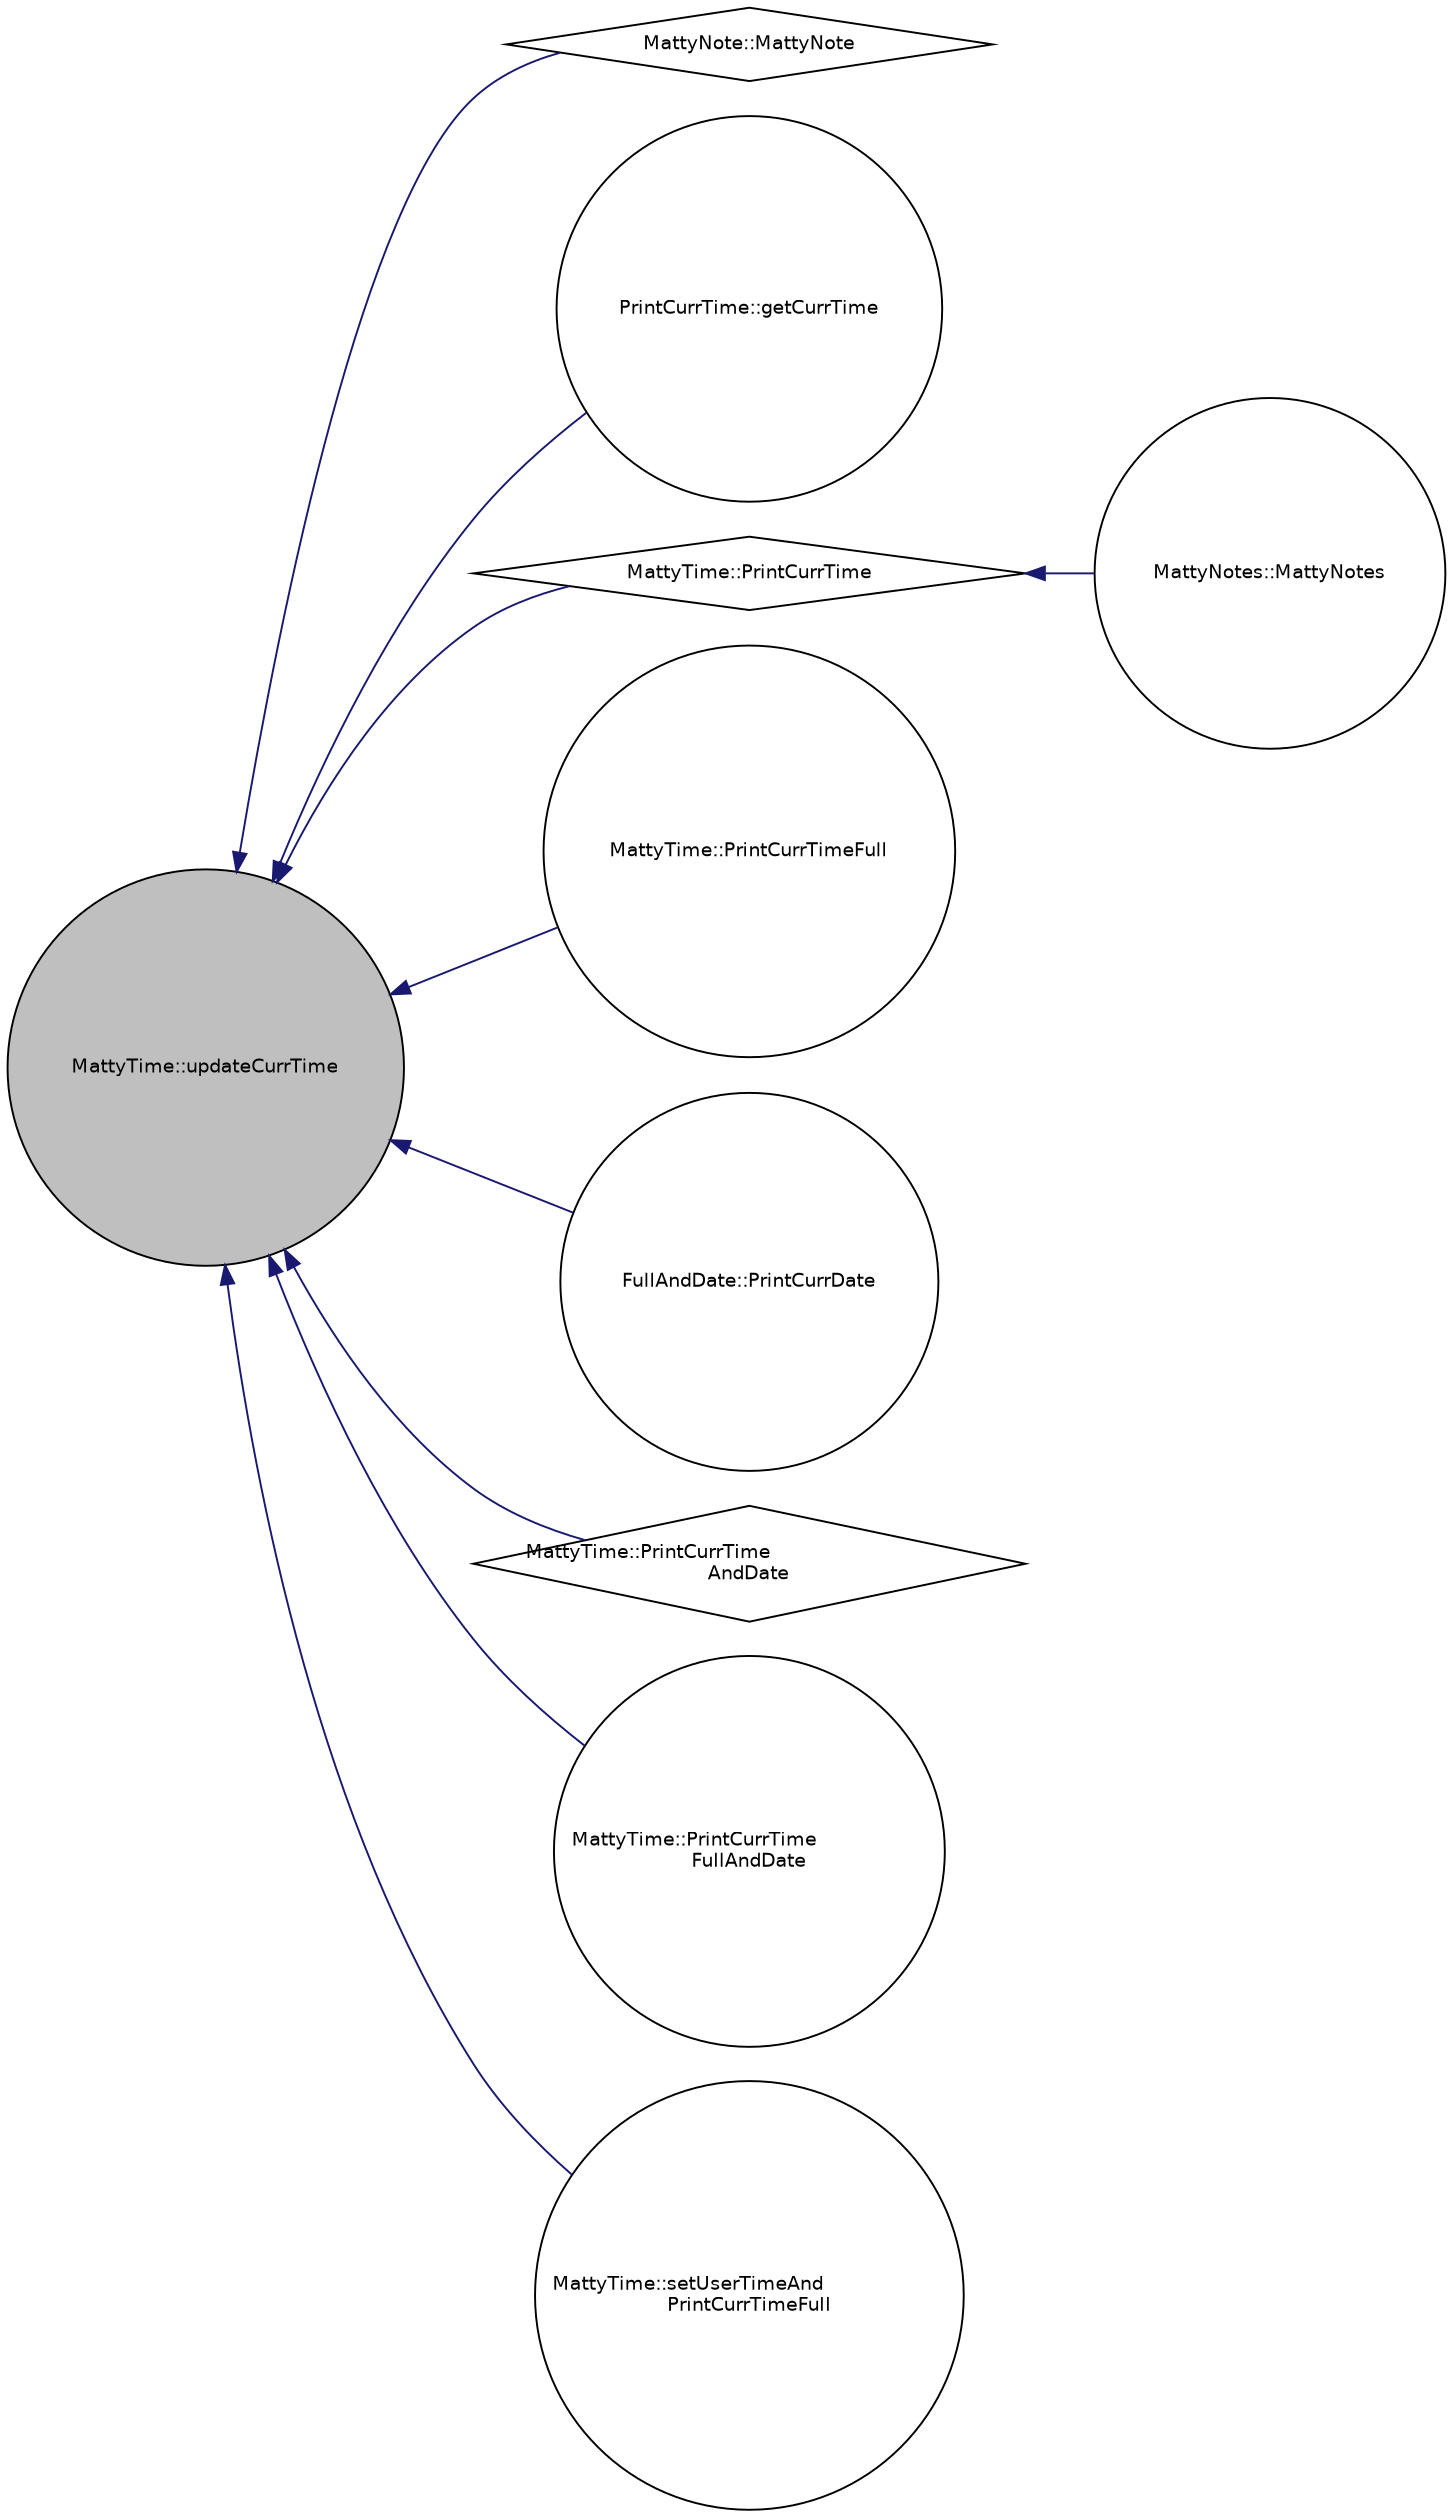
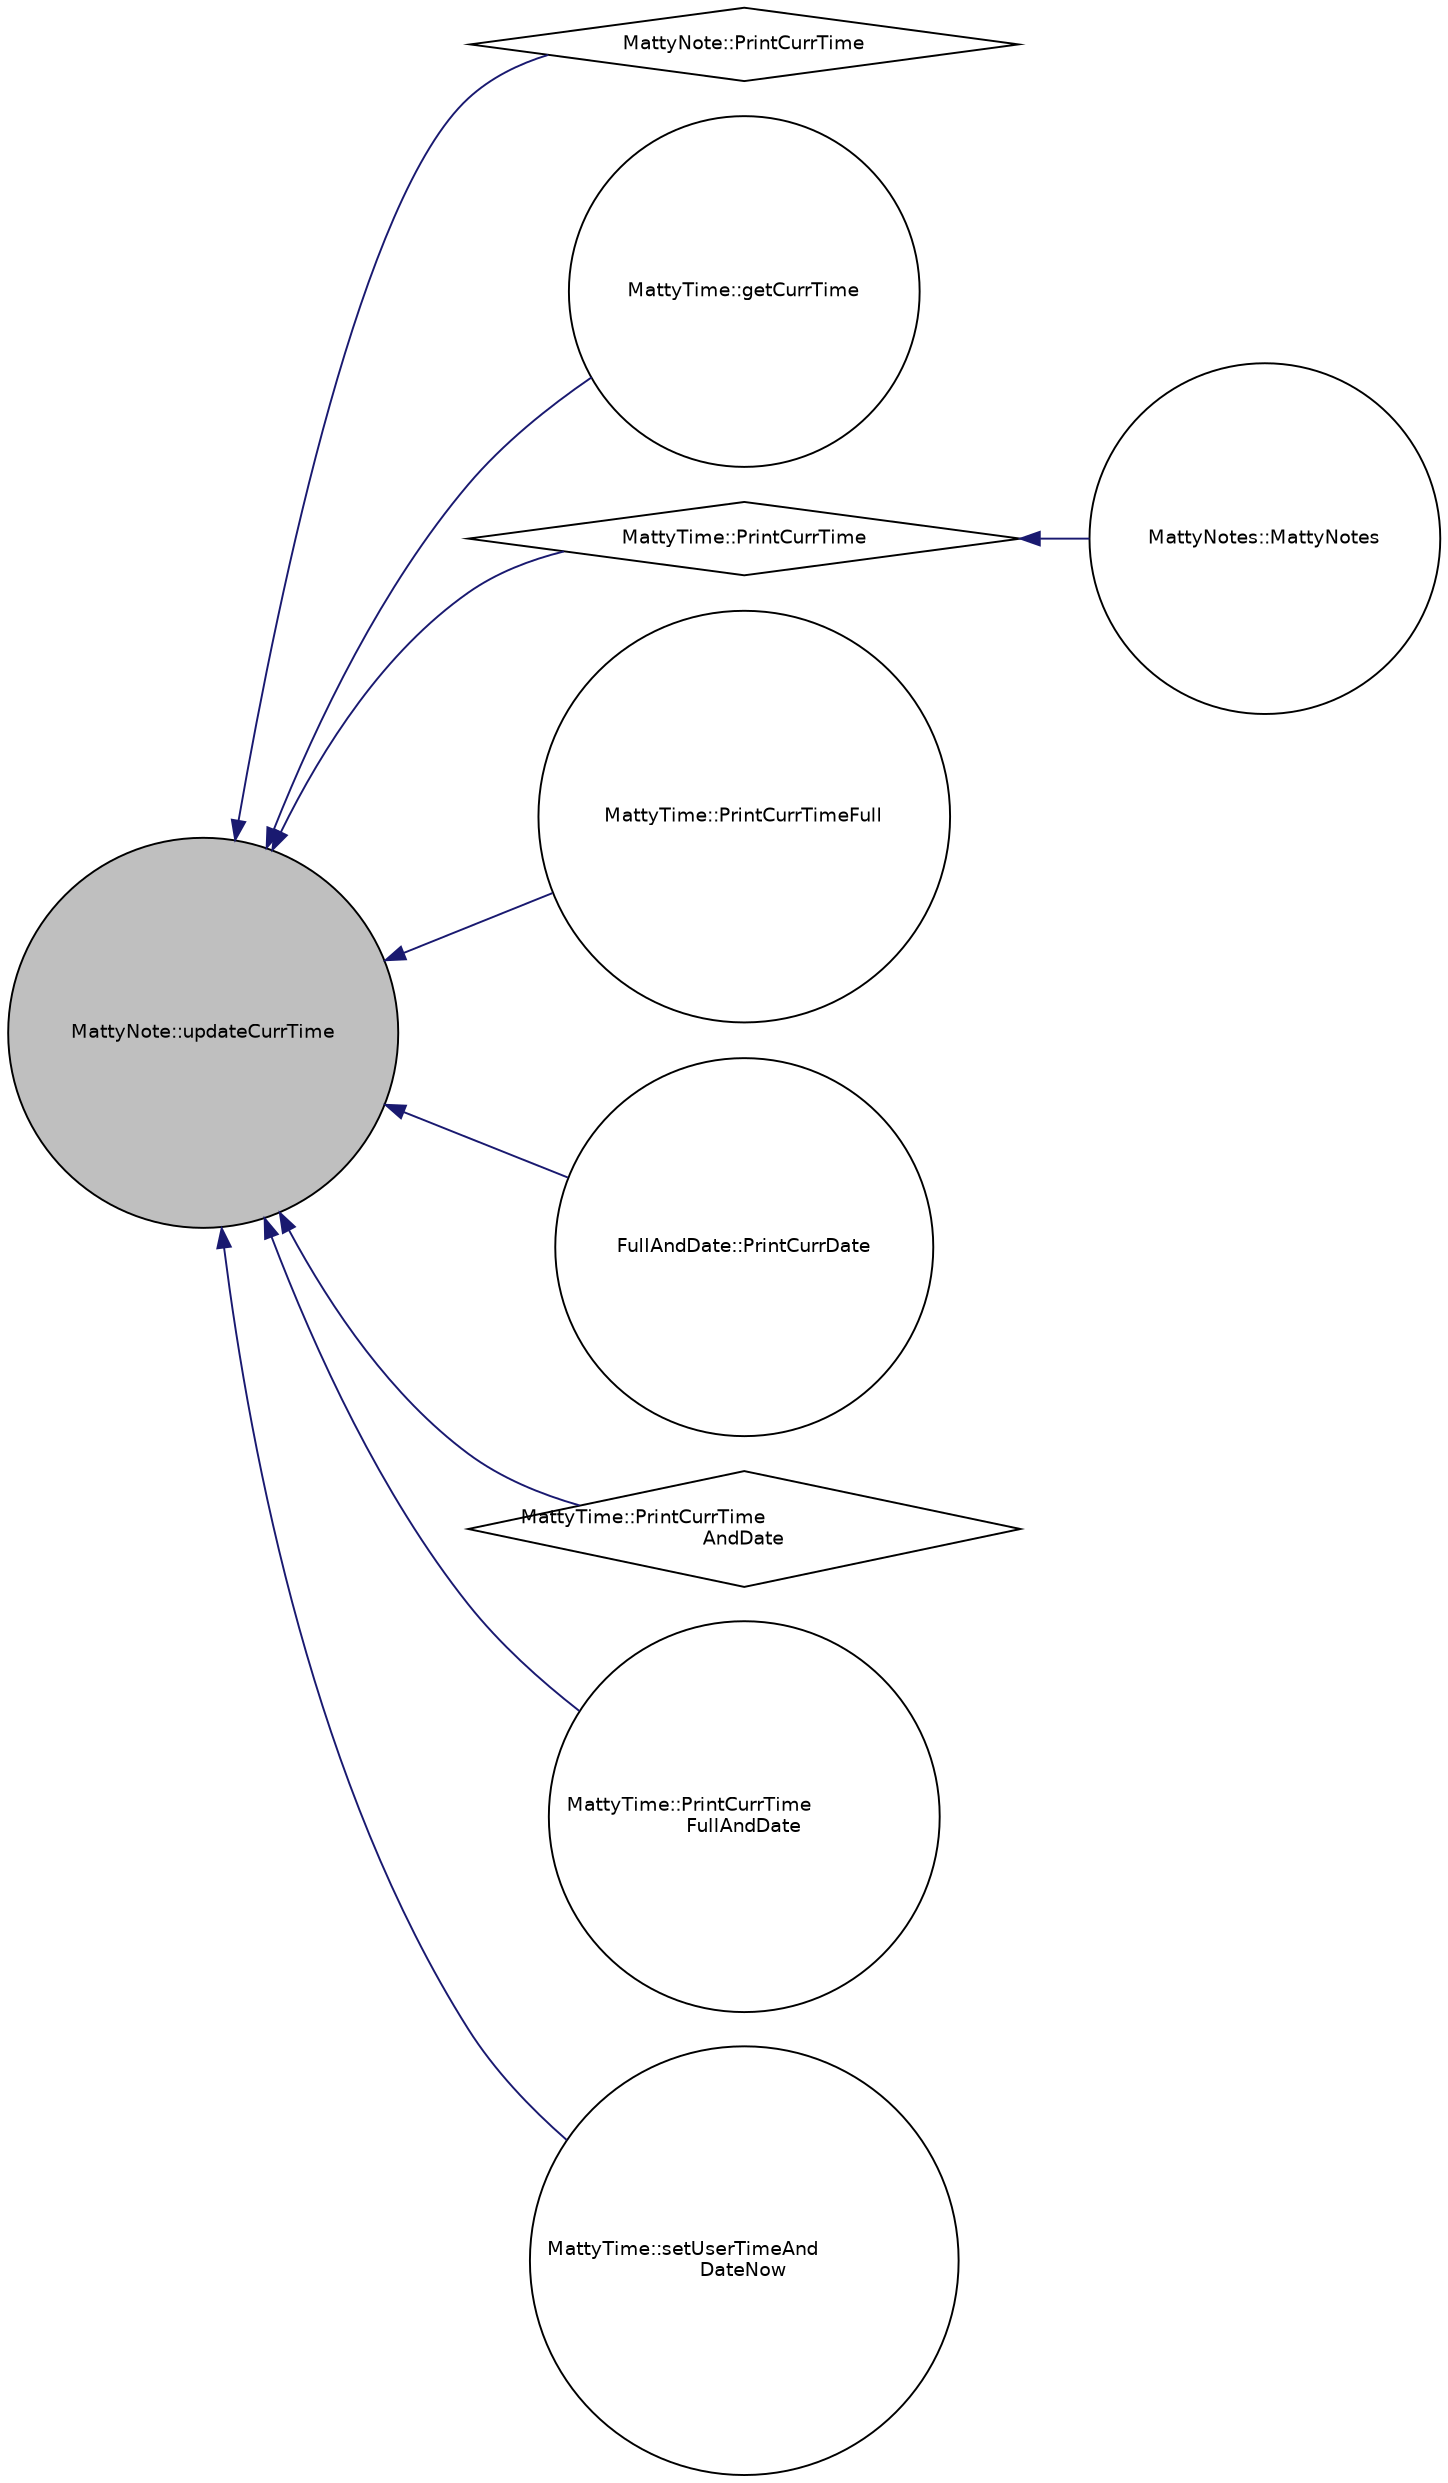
  digraph {
    rankdir=LR
    node [color=black fillcolor=white fontname=Helvetica fontsize=10 shape=circle style=filled]
    edge [color=midnightblue dir=back fontname=Helvetica fontsize=10 labelfontname=Helvetica labelfontsize=10 style=solid]
-   n1 [fillcolor=grey75 fontcolor=black height=0.2 label="MattyTime::updateCurrTime" width=0.4]
-   n2 [height=0.2 label="MattyNote::MattyNote" shape=diamond width=0.4]
-   n3 [height=0.2 label="PrintCurrTime::getCurrTime" width=0.4]
+   n1 [fillcolor=grey75 fontcolor=black height=0.2 label="MattyNote::updateCurrTime" width=0.4]
+   n2 [height=0.2 label="MattyNote::PrintCurrTime" shape=diamond width=0.4]
+   n3 [height=0.2 label="MattyTime::getCurrTime" width=0.4]
    n4 [height=0.2 label="MattyTime::PrintCurrTime" shape=diamond width=0.4]
    n5 [height=0.2 label="MattyTime::PrintCurrTimeFull" width=0.4]
    n6 [height=0.2 label="FullAndDate::PrintCurrDate" width=0.4]
    n7 [height=0.2 label="MattyTime::PrintCurrTime\lAndDate" shape=diamond width=0.4]
    n8 [height=0.2 label="MattyTime::PrintCurrTime\lFullAndDate" width=0.4]
-   n9 [height=0.2 label="MattyTime::setUserTimeAnd\lPrintCurrTimeFull" width=0.4]
+   n9 [height=0.2 label="MattyTime::setUserTimeAnd\lDateNow" width=0.4]
    n10 [height=0.2 label="MattyNotes::MattyNotes" width=0.4]
    n1 -> n2
    n1 -> n3
    n1 -> n4
    n1 -> n5
    n1 -> n6
    n1 -> n7
    n1 -> n8
    n1 -> n9
    n4 -> n10
  }
